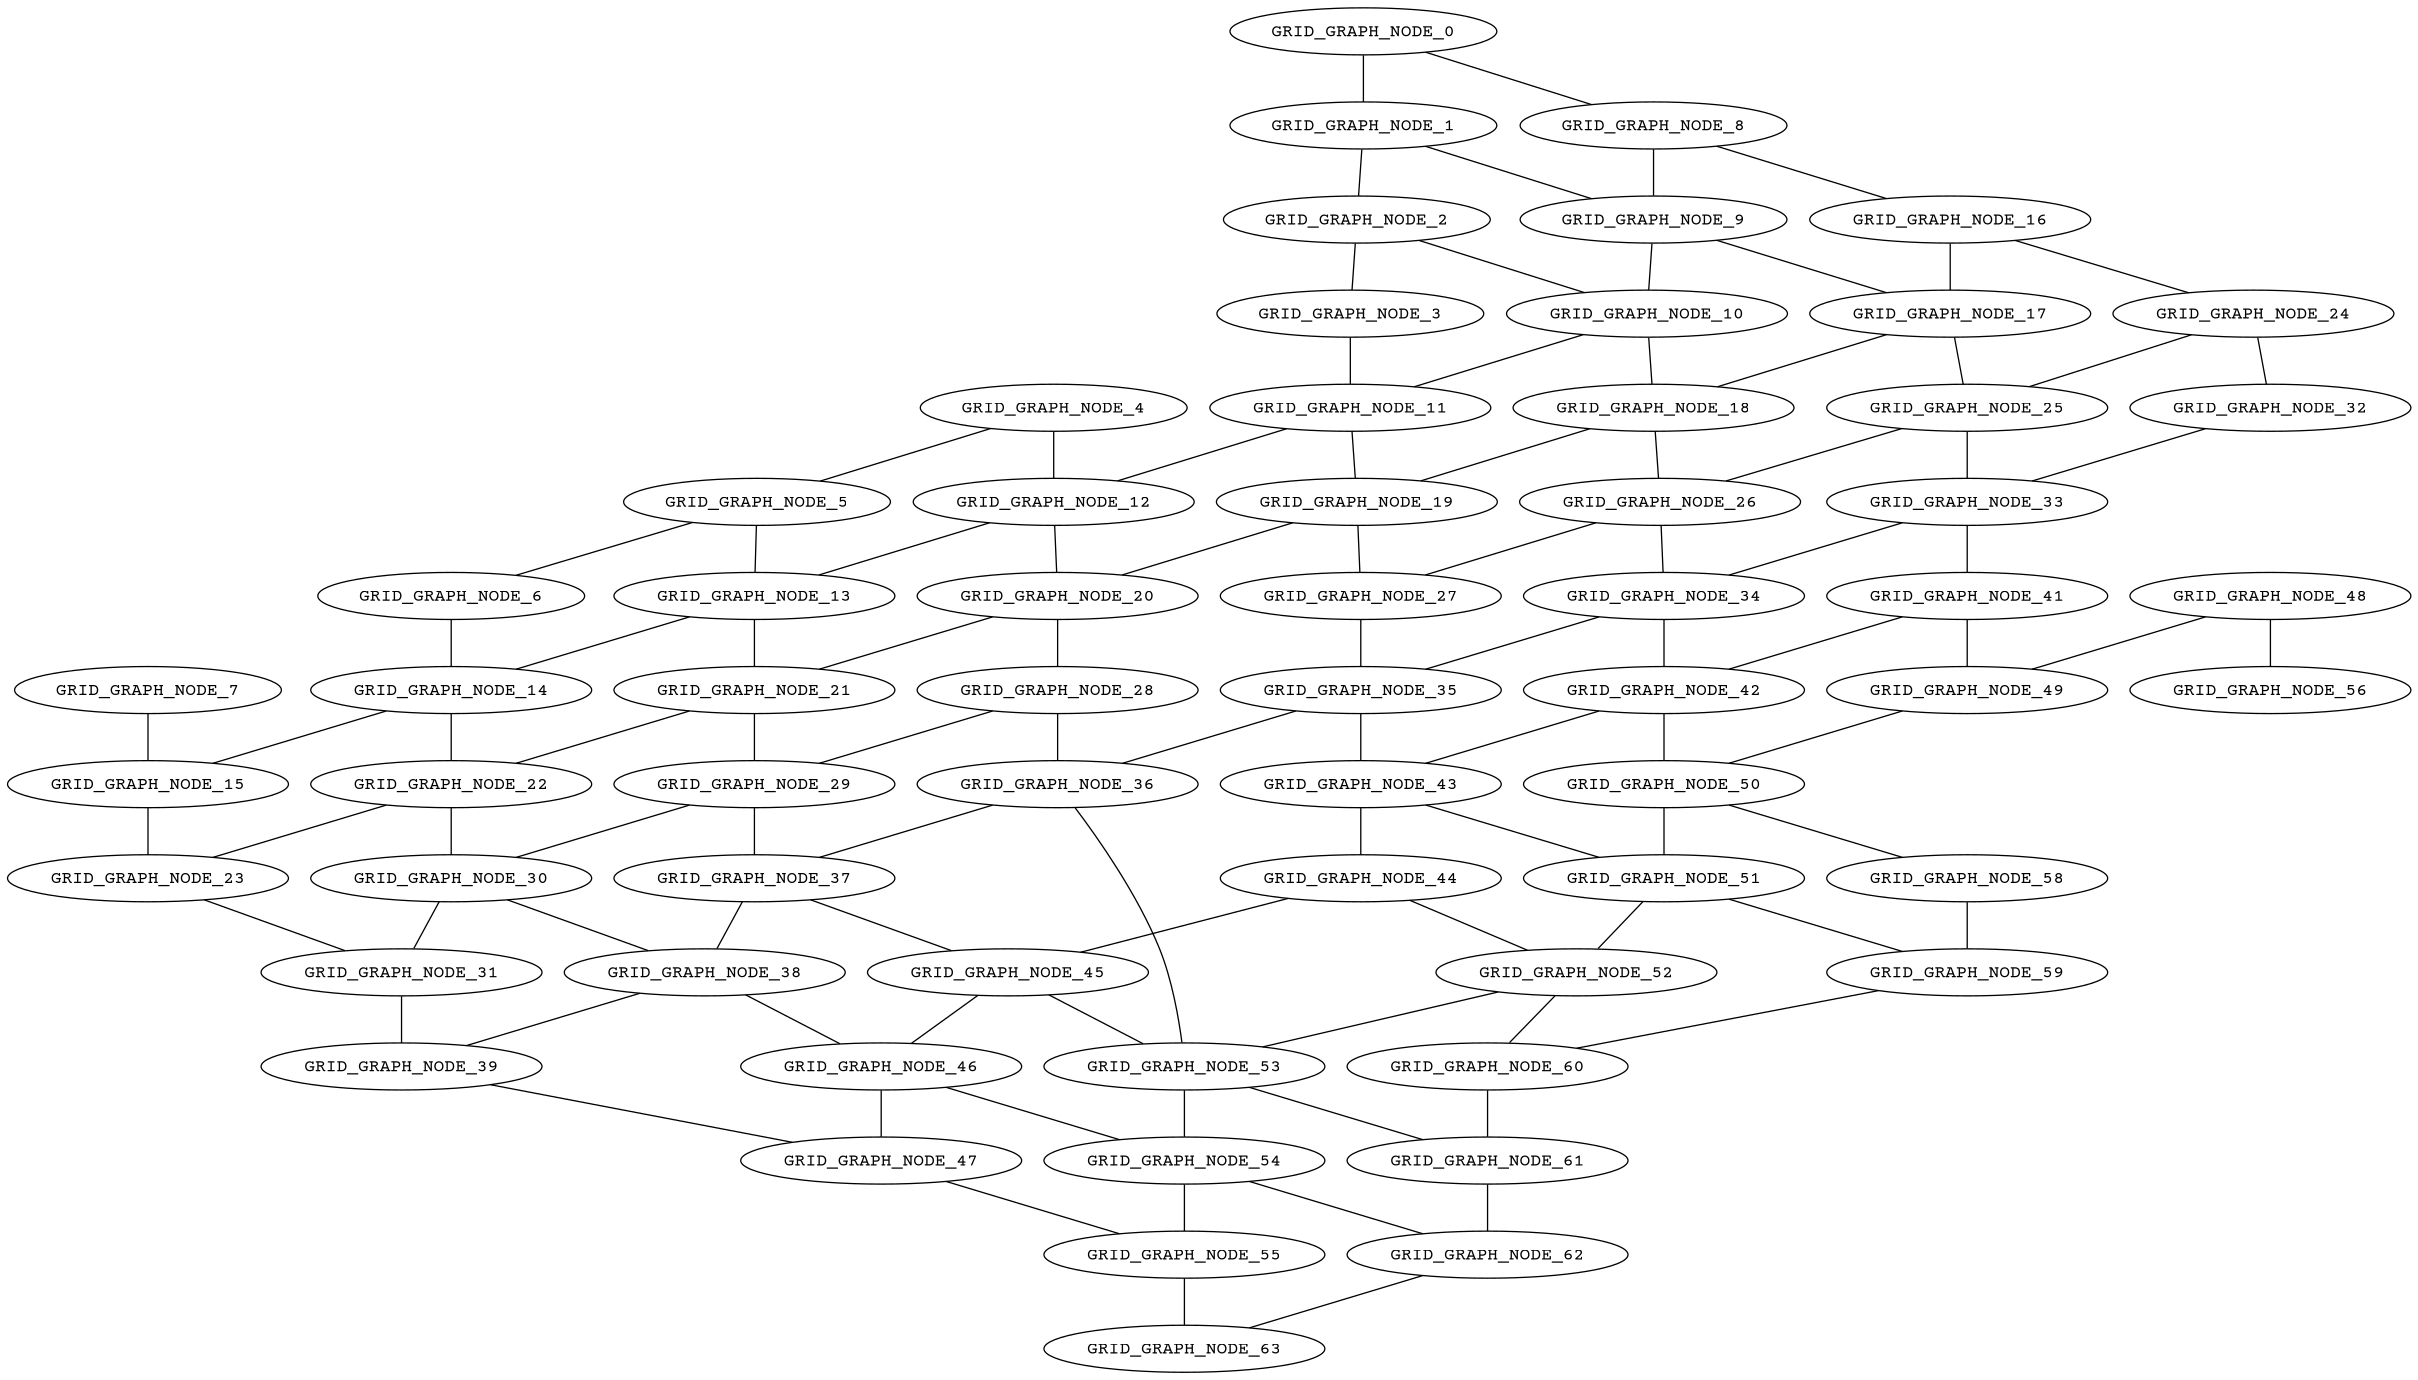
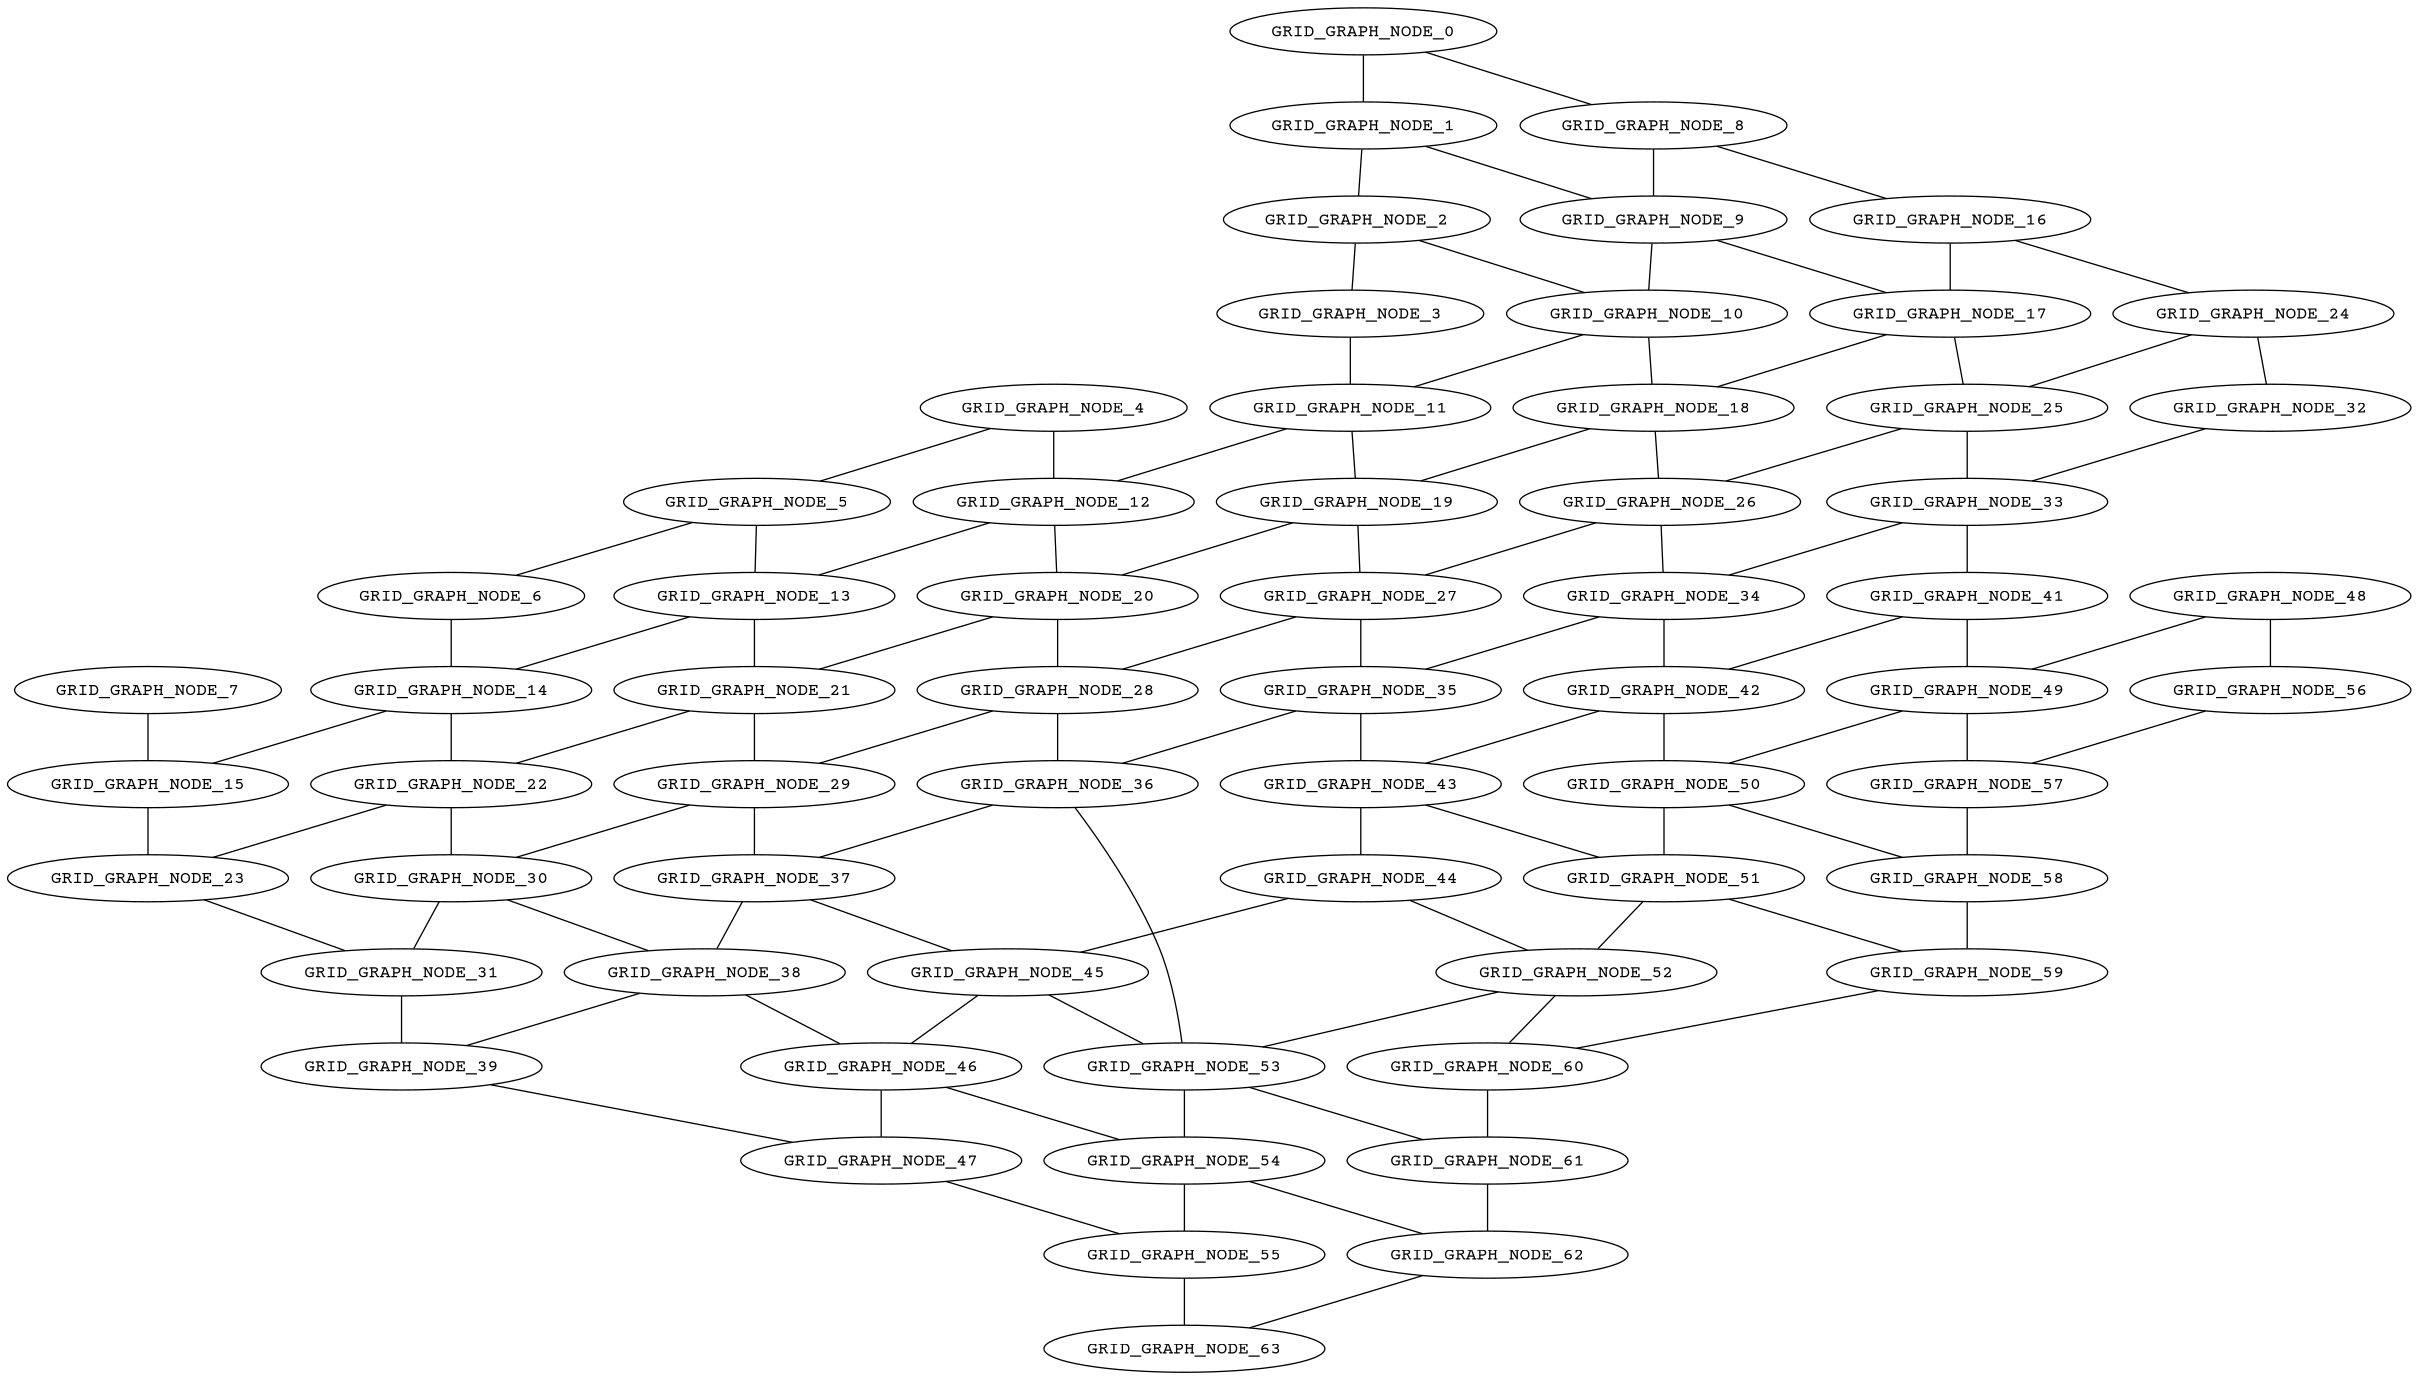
  graph {
    fontname="Courier Prime"
    node [fontname="Courier Prime"]
    edge [fontname="Courier Prime" weight=13]
    GRID_GRAPH_NODE_0
    GRID_GRAPH_NODE_1
    GRID_GRAPH_NODE_8
    GRID_GRAPH_NODE_2
    GRID_GRAPH_NODE_9
    GRID_GRAPH_NODE_16
    GRID_GRAPH_NODE_3
    GRID_GRAPH_NODE_10
    GRID_GRAPH_NODE_17
    GRID_GRAPH_NODE_24
    GRID_GRAPH_NODE_11
    GRID_GRAPH_NODE_18
    GRID_GRAPH_NODE_25
    GRID_GRAPH_NODE_4
    GRID_GRAPH_NODE_5
    GRID_GRAPH_NODE_12
    GRID_GRAPH_NODE_19
    GRID_GRAPH_NODE_26
    GRID_GRAPH_NODE_6
    GRID_GRAPH_NODE_13
    GRID_GRAPH_NODE_20
    GRID_GRAPH_NODE_27
    GRID_GRAPH_NODE_14
    GRID_GRAPH_NODE_21
    GRID_GRAPH_NODE_28
    GRID_GRAPH_NODE_7
    GRID_GRAPH_NODE_15
    GRID_GRAPH_NODE_22
    GRID_GRAPH_NODE_29
    GRID_GRAPH_NODE_23
    GRID_GRAPH_NODE_30
    GRID_GRAPH_NODE_31
    GRID_GRAPH_NODE_32
    GRID_GRAPH_NODE_33
    GRID_GRAPH_NODE_34
    GRID_GRAPH_NODE_35
    GRID_GRAPH_NODE_36
    GRID_GRAPH_NODE_37
    GRID_GRAPH_NODE_38
    GRID_GRAPH_NODE_39
    GRID_GRAPH_NODE_41
    GRID_GRAPH_NODE_42
    GRID_GRAPH_NODE_43
    GRID_GRAPH_NODE_53
    GRID_GRAPH_NODE_45
    GRID_GRAPH_NODE_46
    GRID_GRAPH_NODE_47
    GRID_GRAPH_NODE_49
    GRID_GRAPH_NODE_50
    GRID_GRAPH_NODE_44
    GRID_GRAPH_NODE_51
    GRID_GRAPH_NODE_52
    GRID_GRAPH_NODE_54
    GRID_GRAPH_NODE_55
    GRID_GRAPH_NODE_48
    GRID_GRAPH_NODE_56
+   GRID_GRAPH_NODE_57
    GRID_GRAPH_NODE_58
    GRID_GRAPH_NODE_59
    GRID_GRAPH_NODE_60
    GRID_GRAPH_NODE_61
    GRID_GRAPH_NODE_62
    GRID_GRAPH_NODE_63
    GRID_GRAPH_NODE_0 -- GRID_GRAPH_NODE_1 [weight=15]
    GRID_GRAPH_NODE_0 -- GRID_GRAPH_NODE_8 [weight=8]
    GRID_GRAPH_NODE_1 -- GRID_GRAPH_NODE_2 [weight=7]
    GRID_GRAPH_NODE_1 -- GRID_GRAPH_NODE_9 [weight=3]
    GRID_GRAPH_NODE_8 -- GRID_GRAPH_NODE_9 [weight=8]
    GRID_GRAPH_NODE_8 -- GRID_GRAPH_NODE_16 [weight=6]
    GRID_GRAPH_NODE_2 -- GRID_GRAPH_NODE_3 [weight=15]
    GRID_GRAPH_NODE_2 -- GRID_GRAPH_NODE_10 [weight=8]
    GRID_GRAPH_NODE_9 -- GRID_GRAPH_NODE_10 [weight=12]
    GRID_GRAPH_NODE_9 -- GRID_GRAPH_NODE_17 [weight=18]
    GRID_GRAPH_NODE_16 -- GRID_GRAPH_NODE_17 [weight=12]
    GRID_GRAPH_NODE_16 -- GRID_GRAPH_NODE_24 [weight=2]
    GRID_GRAPH_NODE_3 -- GRID_GRAPH_NODE_11
    GRID_GRAPH_NODE_10 -- GRID_GRAPH_NODE_11 [weight=5]
    GRID_GRAPH_NODE_10 -- GRID_GRAPH_NODE_18 [weight=12]
    GRID_GRAPH_NODE_17 -- GRID_GRAPH_NODE_18 [weight=3]
    GRID_GRAPH_NODE_17 -- GRID_GRAPH_NODE_25 [weight=4]
    GRID_GRAPH_NODE_24 -- GRID_GRAPH_NODE_25 [weight=18]
    GRID_GRAPH_NODE_24 -- GRID_GRAPH_NODE_32 [weight=8]
    GRID_GRAPH_NODE_11 -- GRID_GRAPH_NODE_12 [weight=14]
    GRID_GRAPH_NODE_11 -- GRID_GRAPH_NODE_19 [weight=14]
    GRID_GRAPH_NODE_18 -- GRID_GRAPH_NODE_19 [weight=6]
    GRID_GRAPH_NODE_18 -- GRID_GRAPH_NODE_26 [weight=9]
    GRID_GRAPH_NODE_25 -- GRID_GRAPH_NODE_26 [weight=1]
    GRID_GRAPH_NODE_25 -- GRID_GRAPH_NODE_33 [weight=7]
    GRID_GRAPH_NODE_4 -- GRID_GRAPH_NODE_5 [weight=9]
    GRID_GRAPH_NODE_4 -- GRID_GRAPH_NODE_12 [weight=16]
    GRID_GRAPH_NODE_5 -- GRID_GRAPH_NODE_6 [weight=1]
    GRID_GRAPH_NODE_5 -- GRID_GRAPH_NODE_13 [weight=6]
    GRID_GRAPH_NODE_12 -- GRID_GRAPH_NODE_13 [weight=11]
    GRID_GRAPH_NODE_12 -- GRID_GRAPH_NODE_20 [weight=11]
    GRID_GRAPH_NODE_19 -- GRID_GRAPH_NODE_20 [weight=10]
    GRID_GRAPH_NODE_19 -- GRID_GRAPH_NODE_27 [weight=19]
    GRID_GRAPH_NODE_26 -- GRID_GRAPH_NODE_27 [weight=1]
    GRID_GRAPH_NODE_26 -- GRID_GRAPH_NODE_34 [weight=4]
    GRID_GRAPH_NODE_6 -- GRID_GRAPH_NODE_14 [weight=19]
    GRID_GRAPH_NODE_13 -- GRID_GRAPH_NODE_14 [weight=2]
    GRID_GRAPH_NODE_13 -- GRID_GRAPH_NODE_21 [weight=18]
    GRID_GRAPH_NODE_20 -- GRID_GRAPH_NODE_21
    GRID_GRAPH_NODE_20 -- GRID_GRAPH_NODE_28 [weight=4]
+   GRID_GRAPH_NODE_27 -- GRID_GRAPH_NODE_28 [weight=10]
    GRID_GRAPH_NODE_27 -- GRID_GRAPH_NODE_35
    GRID_GRAPH_NODE_14 -- GRID_GRAPH_NODE_15 [weight=3]
    GRID_GRAPH_NODE_14 -- GRID_GRAPH_NODE_22 [weight=11]
    GRID_GRAPH_NODE_21 -- GRID_GRAPH_NODE_22 [weight=19]
    GRID_GRAPH_NODE_21 -- GRID_GRAPH_NODE_29
    GRID_GRAPH_NODE_28 -- GRID_GRAPH_NODE_29 [weight=11]
    GRID_GRAPH_NODE_28 -- GRID_GRAPH_NODE_36 [weight=19]
    GRID_GRAPH_NODE_7 -- GRID_GRAPH_NODE_15 [weight=17]
    GRID_GRAPH_NODE_15 -- GRID_GRAPH_NODE_23 [weight=5]
    GRID_GRAPH_NODE_22 -- GRID_GRAPH_NODE_23
    GRID_GRAPH_NODE_22 -- GRID_GRAPH_NODE_30 [weight=18]
    GRID_GRAPH_NODE_29 -- GRID_GRAPH_NODE_30 [weight=4]
    GRID_GRAPH_NODE_29 -- GRID_GRAPH_NODE_37 [weight=12]
    GRID_GRAPH_NODE_23 -- GRID_GRAPH_NODE_31 [weight=1]
    GRID_GRAPH_NODE_30 -- GRID_GRAPH_NODE_31 [weight=15]
    GRID_GRAPH_NODE_30 -- GRID_GRAPH_NODE_38
    GRID_GRAPH_NODE_31 -- GRID_GRAPH_NODE_39
    GRID_GRAPH_NODE_32 -- GRID_GRAPH_NODE_33 [weight=5]
    GRID_GRAPH_NODE_33 -- GRID_GRAPH_NODE_34 [weight=18]
    GRID_GRAPH_NODE_33 -- GRID_GRAPH_NODE_41 [weight=14]
    GRID_GRAPH_NODE_34 -- GRID_GRAPH_NODE_35 [weight=12]
    GRID_GRAPH_NODE_34 -- GRID_GRAPH_NODE_42 [weight=14]
    GRID_GRAPH_NODE_35 -- GRID_GRAPH_NODE_36 [weight=8]
    GRID_GRAPH_NODE_35 -- GRID_GRAPH_NODE_43
    GRID_GRAPH_NODE_36 -- GRID_GRAPH_NODE_37 [weight=11]
    GRID_GRAPH_NODE_36 -- GRID_GRAPH_NODE_53
    GRID_GRAPH_NODE_37 -- GRID_GRAPH_NODE_38 [weight=11]
    GRID_GRAPH_NODE_37 -- GRID_GRAPH_NODE_45 [weight=9]
    GRID_GRAPH_NODE_38 -- GRID_GRAPH_NODE_39 [weight=2]
    GRID_GRAPH_NODE_38 -- GRID_GRAPH_NODE_46 [weight=4]
    GRID_GRAPH_NODE_39 -- GRID_GRAPH_NODE_47 [weight=6]
    GRID_GRAPH_NODE_41 -- GRID_GRAPH_NODE_42 [weight=4]
    GRID_GRAPH_NODE_41 -- GRID_GRAPH_NODE_49 [weight=9]
    GRID_GRAPH_NODE_42 -- GRID_GRAPH_NODE_43 [weight=7]
    GRID_GRAPH_NODE_42 -- GRID_GRAPH_NODE_50 [weight=18]
    GRID_GRAPH_NODE_43 -- GRID_GRAPH_NODE_44
    GRID_GRAPH_NODE_43 -- GRID_GRAPH_NODE_51 [weight=11]
    GRID_GRAPH_NODE_53 -- GRID_GRAPH_NODE_54 [weight=9]
    GRID_GRAPH_NODE_53 -- GRID_GRAPH_NODE_61 [weight=12]
    GRID_GRAPH_NODE_45 -- GRID_GRAPH_NODE_53 [weight=5]
    GRID_GRAPH_NODE_45 -- GRID_GRAPH_NODE_46 [weight=7]
    GRID_GRAPH_NODE_46 -- GRID_GRAPH_NODE_47 [weight=17]
    GRID_GRAPH_NODE_46 -- GRID_GRAPH_NODE_54 [weight=10]
    GRID_GRAPH_NODE_47 -- GRID_GRAPH_NODE_55 [weight=2]
    GRID_GRAPH_NODE_49 -- GRID_GRAPH_NODE_50 [weight=9]
+   GRID_GRAPH_NODE_49 -- GRID_GRAPH_NODE_57 [weight=16]
    GRID_GRAPH_NODE_50 -- GRID_GRAPH_NODE_51 [weight=15]
    GRID_GRAPH_NODE_50 -- GRID_GRAPH_NODE_58 [weight=7]
    GRID_GRAPH_NODE_44 -- GRID_GRAPH_NODE_45 [weight=5]
    GRID_GRAPH_NODE_44 -- GRID_GRAPH_NODE_52 [weight=3]
    GRID_GRAPH_NODE_51 -- GRID_GRAPH_NODE_52 [weight=12]
    GRID_GRAPH_NODE_51 -- GRID_GRAPH_NODE_59 [weight=2]
    GRID_GRAPH_NODE_52 -- GRID_GRAPH_NODE_53 [weight=1]
    GRID_GRAPH_NODE_52 -- GRID_GRAPH_NODE_60 [weight=8]
    GRID_GRAPH_NODE_54 -- GRID_GRAPH_NODE_55 [weight=1]
    GRID_GRAPH_NODE_54 -- GRID_GRAPH_NODE_62 [weight=1]
    GRID_GRAPH_NODE_55 -- GRID_GRAPH_NODE_63 [weight=19]
    GRID_GRAPH_NODE_48 -- GRID_GRAPH_NODE_49 [weight=15]
    GRID_GRAPH_NODE_48 -- GRID_GRAPH_NODE_56 [weight=6]
+   GRID_GRAPH_NODE_56 -- GRID_GRAPH_NODE_57 [weight=14]
+   GRID_GRAPH_NODE_57 -- GRID_GRAPH_NODE_58 [weight=2]
    GRID_GRAPH_NODE_58 -- GRID_GRAPH_NODE_59 [weight=18]
    GRID_GRAPH_NODE_59 -- GRID_GRAPH_NODE_60 [weight=1]
    GRID_GRAPH_NODE_60 -- GRID_GRAPH_NODE_61 [weight=10]
    GRID_GRAPH_NODE_61 -- GRID_GRAPH_NODE_62 [weight=19]
    GRID_GRAPH_NODE_62 -- GRID_GRAPH_NODE_63 [weight=17]
  }
